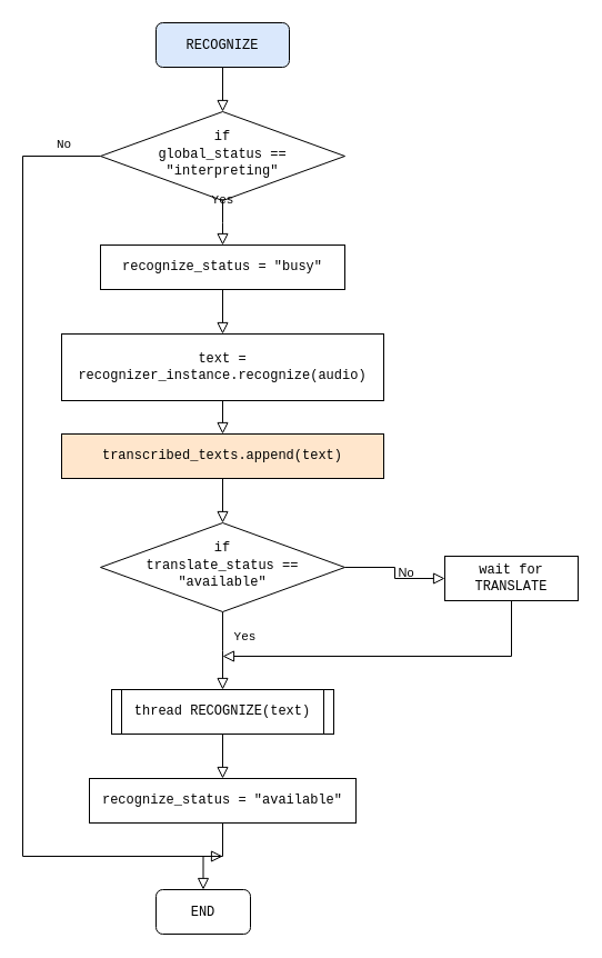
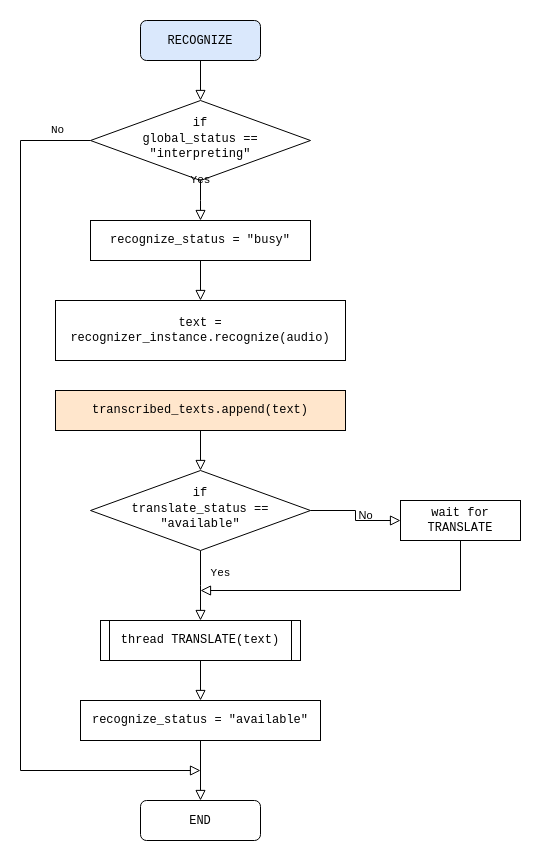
  <mxCell id="0" />
  <mxCell id="1" parent="0" />
  <mxCell id="2" value="" style="edgeStyle=orthogonalEdgeStyle;rounded=0;jumpSize=6;orthogonalLoop=1;jettySize=auto;html=1;labelBackgroundColor=default;strokeColor=default;strokeWidth=1;fontFamily=Courier New;endArrow=block;endFill=0;endSize=8;" parent="1" source="3" target="5" edge="1"><mxGeometry relative="1" as="geometry" /></mxCell>
  <mxCell id="3" value="&lt;font face=&quot;Courier New&quot;&gt;RECOGNIZE&lt;/font&gt;" style="rounded=1;whiteSpace=wrap;html=1;fontSize=12;glass=0;strokeWidth=1;shadow=0;fillColor=#dae8fc;" parent="1" vertex="1"><mxGeometry x="140" y="20" width="120" height="40" as="geometry" /></mxCell>
  <mxCell id="4" value="No" style="edgeStyle=orthogonalEdgeStyle;rounded=0;html=1;jettySize=auto;orthogonalLoop=1;fontSize=11;endArrow=block;endFill=0;endSize=8;strokeWidth=1;shadow=0;labelBackgroundColor=none;fontFamily=Courier New;" parent="1" source="5" edge="1"><mxGeometry x="-0.926" y="-10" relative="1" as="geometry"><mxPoint as="offset" /><mxPoint x="200" y="770" as="targetPoint" /><Array as="points"><mxPoint x="20" y="140" /><mxPoint x="20" y="770" /></Array></mxGeometry></mxCell>
  <mxCell id="5" value="&lt;font face=&quot;Courier New&quot;&gt;if &lt;br&gt;global_status == &quot;interpreting&quot;&lt;/font&gt;" style="rhombus;whiteSpace=wrap;html=1;shadow=0;fontFamily=Helvetica;fontSize=12;align=center;strokeWidth=1;spacing=6;spacingTop=-4;" parent="1" vertex="1"><mxGeometry x="90" y="100" width="220" height="80" as="geometry" /></mxCell>
  <mxCell id="6" value="&lt;font face=&quot;Courier New&quot;&gt;Yes&lt;/font&gt;" style="rounded=0;html=1;jettySize=auto;orthogonalLoop=1;fontSize=11;endArrow=block;endFill=0;endSize=8;strokeWidth=1;shadow=0;labelBackgroundColor=none;edgeStyle=orthogonalEdgeStyle;entryX=0.5;entryY=0;entryDx=0;entryDy=0;" parent="1" source="8" edge="1"><mxGeometry x="-0.334" y="20" relative="1" as="geometry"><mxPoint as="offset" /><mxPoint x="200" y="620" as="targetPoint" /></mxGeometry></mxCell>
  <mxCell id="7" value="No" style="edgeStyle=orthogonalEdgeStyle;rounded=0;html=1;jettySize=auto;orthogonalLoop=1;fontSize=11;endArrow=block;endFill=0;endSize=8;strokeWidth=1;shadow=0;labelBackgroundColor=none;entryX=0;entryY=0.5;entryDx=0;entryDy=0;" parent="1" source="8" target="17" edge="1"><mxGeometry y="10" relative="1" as="geometry"><mxPoint as="offset" /><mxPoint x="400" y="540" as="targetPoint" /></mxGeometry></mxCell>
  <mxCell id="8" value="&lt;font face=&quot;Courier New&quot;&gt;if &lt;br&gt;translate_status == &quot;available&quot;&lt;/font&gt;" style="rhombus;whiteSpace=wrap;html=1;shadow=0;fontFamily=Helvetica;fontSize=12;align=center;strokeWidth=1;spacing=6;spacingTop=-4;" parent="1" vertex="1"><mxGeometry x="90" y="470" width="220" height="80" as="geometry" /></mxCell>
- <mxCell id="9" value="&lt;font face=&quot;Courier New&quot;&gt;END&lt;/font&gt;" style="rounded=1;whiteSpace=wrap;html=1;fontSize=12;glass=0;strokeWidth=1;shadow=0;" parent="1" vertex="1"><mxGeometry x="140" y="800" width="85" height="40" as="geometry" /></mxCell>
- <mxCell id="10" value="" style="edgeStyle=orthogonalEdgeStyle;rounded=0;jumpSize=6;orthogonalLoop=1;jettySize=auto;html=1;labelBackgroundColor=default;strokeColor=default;strokeWidth=1;fontFamily=Courier New;endArrow=block;endFill=0;endSize=8;labelBorderColor=none;entryX=0.5;entryY=0;entryDx=0;entryDy=0;" parent="1" source="11" target="20" edge="1"><mxGeometry relative="1" as="geometry"><mxPoint x="200" y="390" as="targetPoint" /></mxGeometry></mxCell>
+ <mxCell id="9" value="&lt;font face=&quot;Courier New&quot;&gt;END&lt;/font&gt;" style="rounded=1;whiteSpace=wrap;html=1;fontSize=12;glass=0;strokeWidth=1;shadow=0;" parent="1" vertex="1"><mxGeometry x="140" y="800" width="120" height="40" as="geometry" /></mxCell>
  <mxCell id="11" value="text = recognizer_instance.recognize(audio)" style="rounded=0;whiteSpace=wrap;html=1;fontFamily=Courier New;" parent="1" vertex="1"><mxGeometry x="55" y="300" width="290" height="60" as="geometry" /></mxCell>
  <mxCell id="12" value="Yes" style="edgeStyle=orthogonalEdgeStyle;rounded=0;html=1;jettySize=auto;orthogonalLoop=1;fontSize=11;endArrow=block;endFill=0;endSize=8;strokeWidth=1;shadow=0;labelBackgroundColor=none;fontFamily=Courier New;exitX=0.5;exitY=1;exitDx=0;exitDy=0;" parent="1" source="5" edge="1"><mxGeometry y="20" relative="1" as="geometry"><mxPoint as="offset" /><mxPoint x="230" y="200" as="sourcePoint" /><mxPoint x="200" y="220" as="targetPoint" /></mxGeometry></mxCell>
  <mxCell id="13" value="" style="edgeStyle=orthogonalEdgeStyle;rounded=0;jumpSize=6;orthogonalLoop=1;jettySize=auto;html=1;labelBackgroundColor=default;labelBorderColor=none;strokeColor=default;strokeWidth=1;fontFamily=Courier New;endArrow=block;endFill=0;endSize=8;exitX=0.5;exitY=1;exitDx=0;exitDy=0;" parent="1" source="20" target="8" edge="1"><mxGeometry relative="1" as="geometry"><mxPoint x="200" y="430" as="sourcePoint" /></mxGeometry></mxCell>
  <mxCell id="14" value="" style="edgeStyle=orthogonalEdgeStyle;rounded=0;orthogonalLoop=1;jettySize=auto;html=1;endSize=8;endArrow=block;endFill=0;" parent="1" source="15" target="22" edge="1"><mxGeometry relative="1" as="geometry" /></mxCell>
- <mxCell id="15" value="thread RECOGNIZE(text)" style="shape=process;whiteSpace=wrap;html=1;backgroundOutline=1;fontFamily=Courier New;size=0.045;" parent="1" vertex="1"><mxGeometry x="100" y="620" width="200" height="40" as="geometry" /></mxCell>
+ <mxCell id="15" value="thread TRANSLATE(text)" style="shape=process;whiteSpace=wrap;html=1;backgroundOutline=1;fontFamily=Courier New;size=0.045;" parent="1" vertex="1"><mxGeometry x="100" y="620" width="200" height="40" as="geometry" /></mxCell>
  <mxCell id="16" style="edgeStyle=orthogonalEdgeStyle;rounded=0;jumpSize=6;orthogonalLoop=1;jettySize=auto;html=1;labelBackgroundColor=default;labelBorderColor=none;strokeColor=default;strokeWidth=1;fontFamily=Courier New;endArrow=block;endFill=0;endSize=8;" parent="1" source="17" edge="1"><mxGeometry relative="1" as="geometry"><mxPoint x="200" y="590" as="targetPoint" /><Array as="points"><mxPoint x="460" y="590" /><mxPoint x="200" y="590" /></Array></mxGeometry></mxCell>
  <mxCell id="17" value="wait for TRANSLATE" style="rounded=0;whiteSpace=wrap;html=1;fontFamily=Courier New;" parent="1" vertex="1"><mxGeometry x="400" y="500" width="120" height="40" as="geometry" /></mxCell>
  <mxCell id="18" value="" style="edgeStyle=orthogonalEdgeStyle;rounded=0;orthogonalLoop=1;jettySize=auto;html=1;endSize=8;endArrow=block;endFill=0;" parent="1" source="19" target="11" edge="1"><mxGeometry relative="1" as="geometry" /></mxCell>
  <mxCell id="19" value="recognize_status = &quot;busy&quot;" style="rounded=0;whiteSpace=wrap;html=1;fontFamily=Courier New;" parent="1" vertex="1"><mxGeometry x="90" y="220" width="220" height="40" as="geometry" /></mxCell>
  <mxCell id="20" value="transcribed_texts.append(text)" style="rounded=0;whiteSpace=wrap;html=1;fontFamily=Courier New;fillColor=#ffe6cc;" parent="1" vertex="1"><mxGeometry x="55" y="390" width="290" height="40" as="geometry" /></mxCell>
  <mxCell id="21" value="" style="edgeStyle=orthogonalEdgeStyle;rounded=0;orthogonalLoop=1;jettySize=auto;html=1;endSize=8;endArrow=block;endFill=0;" parent="1" source="22" target="9" edge="1"><mxGeometry relative="1" as="geometry" /></mxCell>
  <mxCell id="22" value="recognize_status = &quot;available&quot;" style="rounded=0;whiteSpace=wrap;html=1;fontFamily=Courier New;" parent="1" vertex="1"><mxGeometry x="80" y="700" width="240" height="40" as="geometry" /></mxCell>
